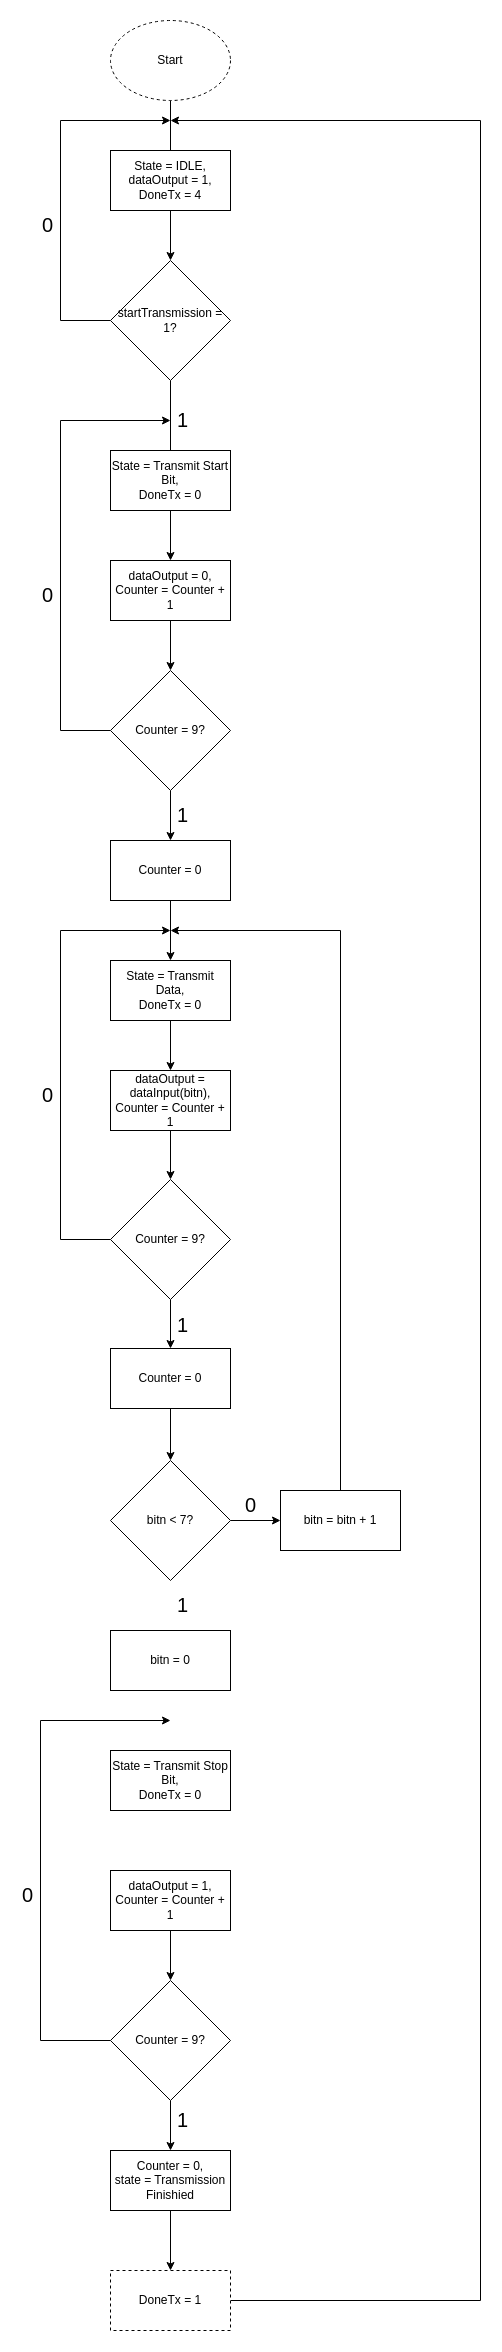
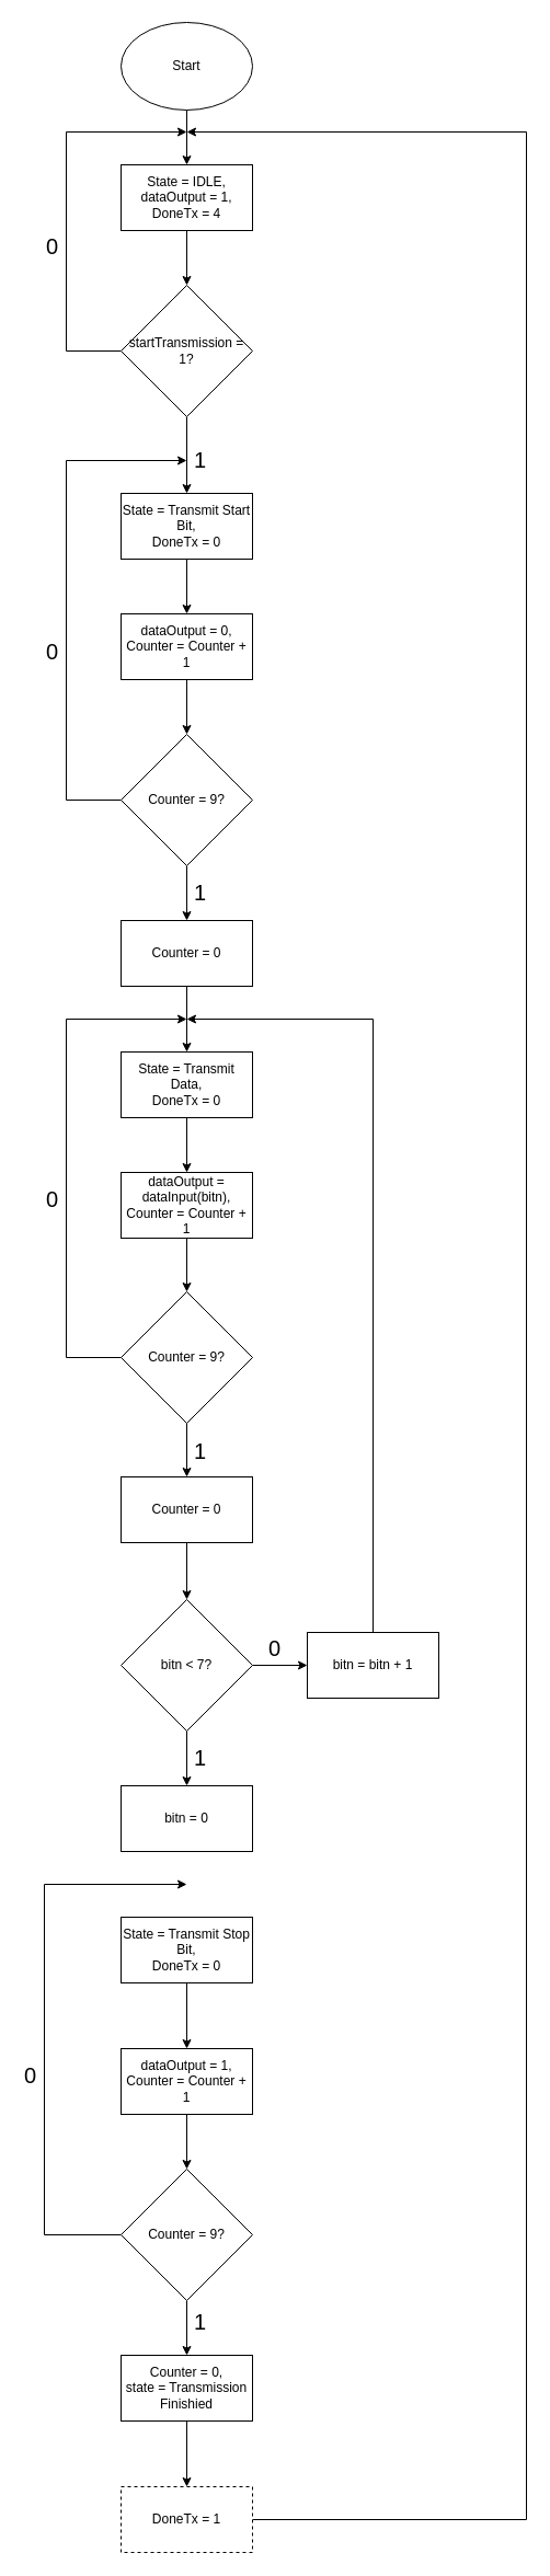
  <mxCell id="0" />
  <mxCell id="1" parent="0" />
- <mxCell id="2" style="edgeStyle=orthogonalEdgeStyle;rounded=0;orthogonalLoop=1;jettySize=auto;html=1;exitX=0.5;exitY=1;exitDx=0;exitDy=0;entryX=0.5;entryY=0;entryDx=0;entryDy=0;endArrow=none;" edge="1" parent="1" source="3" target="5"><mxGeometry relative="1" as="geometry" /></mxCell>
- <mxCell id="3" value="Start" style="ellipse;whiteSpace=wrap;html=1;dashed=1;" vertex="1" parent="1"><mxGeometry x="110" y="20" width="120" height="80" as="geometry" /></mxCell>
+ <mxCell id="2" style="edgeStyle=orthogonalEdgeStyle;rounded=0;orthogonalLoop=1;jettySize=auto;html=1;exitX=0.5;exitY=1;exitDx=0;exitDy=0;entryX=0.5;entryY=0;entryDx=0;entryDy=0;" edge="1" parent="1" source="3" target="5"><mxGeometry relative="1" as="geometry" /></mxCell>
+ <mxCell id="3" value="Start" style="ellipse;whiteSpace=wrap;html=1;" vertex="1" parent="1"><mxGeometry x="110" y="20" width="120" height="80" as="geometry" /></mxCell>
  <mxCell id="4" style="edgeStyle=orthogonalEdgeStyle;rounded=0;orthogonalLoop=1;jettySize=auto;html=1;exitX=0.5;exitY=1;exitDx=0;exitDy=0;entryX=0.5;entryY=0;entryDx=0;entryDy=0;" edge="1" parent="1" source="5" target="8"><mxGeometry relative="1" as="geometry" /></mxCell>
  <mxCell id="5" value="State = IDLE,&lt;br&gt;dataOutput = 1,&lt;br&gt;DoneTx = 4&lt;br&gt;" style="rounded=0;whiteSpace=wrap;html=1;" vertex="1" parent="1"><mxGeometry x="110" y="150" width="120" height="60" as="geometry" /></mxCell>
  <mxCell id="6" style="edgeStyle=orthogonalEdgeStyle;rounded=0;orthogonalLoop=1;jettySize=auto;html=1;exitX=0;exitY=0.5;exitDx=0;exitDy=0;" edge="1" parent="1" source="8"><mxGeometry relative="1" as="geometry"><mxPoint x="170" y="120" as="targetPoint" /><Array as="points"><mxPoint x="60" y="320" /><mxPoint x="60" y="120" /></Array></mxGeometry></mxCell>
- <mxCell id="7" style="edgeStyle=orthogonalEdgeStyle;rounded=0;orthogonalLoop=1;jettySize=auto;html=1;exitX=0.5;exitY=1;exitDx=0;exitDy=0;entryX=0.5;entryY=0;entryDx=0;entryDy=0;endArrow=none;" edge="1" parent="1" source="8" target="10"><mxGeometry relative="1" as="geometry" /></mxCell>
+ <mxCell id="7" style="edgeStyle=orthogonalEdgeStyle;rounded=0;orthogonalLoop=1;jettySize=auto;html=1;exitX=0.5;exitY=1;exitDx=0;exitDy=0;entryX=0.5;entryY=0;entryDx=0;entryDy=0;" edge="1" parent="1" source="8" target="10"><mxGeometry relative="1" as="geometry" /></mxCell>
  <mxCell id="8" value="startTransmission = 1?" style="rhombus;whiteSpace=wrap;html=1;" vertex="1" parent="1"><mxGeometry x="110" y="260" width="120" height="120" as="geometry" /></mxCell>
  <mxCell id="9" style="edgeStyle=orthogonalEdgeStyle;rounded=0;orthogonalLoop=1;jettySize=auto;html=1;exitX=0.5;exitY=1;exitDx=0;exitDy=0;entryX=0.5;entryY=0;entryDx=0;entryDy=0;" edge="1" parent="1" source="10" target="12"><mxGeometry relative="1" as="geometry" /></mxCell>
  <mxCell id="10" value="State = Transmit Start Bit,&lt;br&gt;DoneTx = 0&lt;br&gt;" style="rounded=0;whiteSpace=wrap;html=1;" vertex="1" parent="1"><mxGeometry x="110" y="450" width="120" height="60" as="geometry" /></mxCell>
  <mxCell id="11" style="edgeStyle=orthogonalEdgeStyle;rounded=0;orthogonalLoop=1;jettySize=auto;html=1;exitX=0.5;exitY=1;exitDx=0;exitDy=0;entryX=0.5;entryY=0;entryDx=0;entryDy=0;" edge="1" parent="1" source="12" target="15"><mxGeometry relative="1" as="geometry" /></mxCell>
  <mxCell id="12" value="&lt;span&gt;dataOutput = 0,&lt;br&gt;Counter = Counter + 1&lt;br&gt;&lt;/span&gt;" style="rounded=0;whiteSpace=wrap;html=1;" vertex="1" parent="1"><mxGeometry x="110" y="560" width="120" height="60" as="geometry" /></mxCell>
  <mxCell id="13" style="edgeStyle=orthogonalEdgeStyle;rounded=0;orthogonalLoop=1;jettySize=auto;html=1;exitX=0;exitY=0.5;exitDx=0;exitDy=0;" edge="1" parent="1" source="15"><mxGeometry relative="1" as="geometry"><mxPoint x="170" y="420" as="targetPoint" /><Array as="points"><mxPoint x="60" y="730" /><mxPoint x="60" y="420" /></Array></mxGeometry></mxCell>
  <mxCell id="14" style="edgeStyle=orthogonalEdgeStyle;rounded=0;orthogonalLoop=1;jettySize=auto;html=1;exitX=0.5;exitY=1;exitDx=0;exitDy=0;entryX=0.5;entryY=0;entryDx=0;entryDy=0;" edge="1" parent="1" source="15" target="18"><mxGeometry relative="1" as="geometry" /></mxCell>
  <mxCell id="15" value="Counter = 9?" style="rhombus;whiteSpace=wrap;html=1;" vertex="1" parent="1"><mxGeometry x="110" y="670" width="120" height="120" as="geometry" /></mxCell>
  <mxCell id="16" style="edgeStyle=orthogonalEdgeStyle;rounded=0;orthogonalLoop=1;jettySize=auto;html=1;exitX=0.5;exitY=1;exitDx=0;exitDy=0;entryX=0.5;entryY=0;entryDx=0;entryDy=0;" edge="1" parent="1" source="43" target="20"><mxGeometry relative="1" as="geometry"><mxPoint x="170" y="1100" as="sourcePoint" /></mxGeometry></mxCell>
  <mxCell id="17" value="" style="edgeStyle=orthogonalEdgeStyle;rounded=0;orthogonalLoop=1;jettySize=auto;html=1;" edge="1" parent="1" source="18" target="43"><mxGeometry relative="1" as="geometry" /></mxCell>
  <mxCell id="18" value="Counter = 0&lt;br&gt;" style="rounded=0;whiteSpace=wrap;html=1;" vertex="1" parent="1"><mxGeometry x="110" y="840" width="120" height="60" as="geometry" /></mxCell>
  <mxCell id="19" style="edgeStyle=orthogonalEdgeStyle;rounded=0;orthogonalLoop=1;jettySize=auto;html=1;exitX=0.5;exitY=1;exitDx=0;exitDy=0;entryX=0.5;entryY=0;entryDx=0;entryDy=0;" edge="1" parent="1" source="20" target="23"><mxGeometry relative="1" as="geometry" /></mxCell>
  <mxCell id="20" value="&lt;span&gt;dataOutput = dataInput(bitn),&lt;br&gt;Counter = Counter + 1&lt;br&gt;&lt;/span&gt;" style="rounded=0;whiteSpace=wrap;html=1;" vertex="1" parent="1"><mxGeometry x="110" y="1070" width="120" height="60" as="geometry" /></mxCell>
  <mxCell id="21" style="edgeStyle=orthogonalEdgeStyle;rounded=0;orthogonalLoop=1;jettySize=auto;html=1;exitX=0.5;exitY=1;exitDx=0;exitDy=0;entryX=0.5;entryY=0;entryDx=0;entryDy=0;" edge="1" parent="1" source="23" target="25"><mxGeometry relative="1" as="geometry" /></mxCell>
  <mxCell id="22" style="edgeStyle=orthogonalEdgeStyle;rounded=0;orthogonalLoop=1;jettySize=auto;html=1;exitX=0;exitY=0.5;exitDx=0;exitDy=0;" edge="1" parent="1" source="23"><mxGeometry relative="1" as="geometry"><mxPoint x="170" y="930" as="targetPoint" /><Array as="points"><mxPoint x="60" y="1239" /><mxPoint x="60" y="930" /></Array></mxGeometry></mxCell>
  <mxCell id="23" value="Counter = 9?" style="rhombus;whiteSpace=wrap;html=1;" vertex="1" parent="1"><mxGeometry x="110" y="1179" width="120" height="120" as="geometry" /></mxCell>
  <mxCell id="24" style="edgeStyle=orthogonalEdgeStyle;rounded=0;orthogonalLoop=1;jettySize=auto;html=1;exitX=0.5;exitY=1;exitDx=0;exitDy=0;entryX=0.5;entryY=0;entryDx=0;entryDy=0;" edge="1" parent="1" source="25" target="28"><mxGeometry relative="1" as="geometry" /></mxCell>
  <mxCell id="25" value="Counter = 0" style="rounded=0;whiteSpace=wrap;html=1;" vertex="1" parent="1"><mxGeometry x="110" y="1348" width="120" height="60" as="geometry" /></mxCell>
+ <mxCell id="26" style="edgeStyle=orthogonalEdgeStyle;rounded=0;orthogonalLoop=1;jettySize=auto;html=1;exitX=0.5;exitY=1;exitDx=0;exitDy=0;entryX=0.5;entryY=0;entryDx=0;entryDy=0;" edge="1" parent="1" source="28" target="31"><mxGeometry relative="1" as="geometry" /></mxCell>
  <mxCell id="27" style="edgeStyle=orthogonalEdgeStyle;rounded=0;orthogonalLoop=1;jettySize=auto;html=1;exitX=1;exitY=0.5;exitDx=0;exitDy=0;entryX=0;entryY=0.5;entryDx=0;entryDy=0;" edge="1" parent="1" source="28" target="30"><mxGeometry relative="1" as="geometry" /></mxCell>
  <mxCell id="28" value="bitn &amp;lt; 7?" style="rhombus;whiteSpace=wrap;html=1;" vertex="1" parent="1"><mxGeometry x="110" y="1460" width="120" height="120" as="geometry" /></mxCell>
  <mxCell id="29" style="edgeStyle=orthogonalEdgeStyle;rounded=0;orthogonalLoop=1;jettySize=auto;html=1;exitX=0.5;exitY=0;exitDx=0;exitDy=0;" edge="1" parent="1" source="30"><mxGeometry relative="1" as="geometry"><mxPoint x="170" y="930" as="targetPoint" /><Array as="points"><mxPoint x="340" y="930" /></Array></mxGeometry></mxCell>
  <mxCell id="30" value="bitn = bitn + 1" style="rounded=0;whiteSpace=wrap;html=1;" vertex="1" parent="1"><mxGeometry x="280" y="1490" width="120" height="60" as="geometry" /></mxCell>
  <mxCell id="31" value="bitn = 0&lt;br&gt;" style="rounded=0;whiteSpace=wrap;html=1;" vertex="1" parent="1"><mxGeometry x="110" y="1630" width="120" height="60" as="geometry" /></mxCell>
  <mxCell id="32" value="" style="edgeStyle=orthogonalEdgeStyle;rounded=0;orthogonalLoop=1;jettySize=auto;html=1;" edge="1" parent="1" source="33" target="36"><mxGeometry relative="1" as="geometry" /></mxCell>
  <mxCell id="33" value="&lt;span&gt;dataOutput = 1,&lt;br&gt;Counter = Counter + 1&lt;br&gt;&lt;/span&gt;" style="rounded=0;whiteSpace=wrap;html=1;" vertex="1" parent="1"><mxGeometry x="110" y="1870" width="120" height="60" as="geometry" /></mxCell>
  <mxCell id="34" style="edgeStyle=orthogonalEdgeStyle;rounded=0;orthogonalLoop=1;jettySize=auto;html=1;exitX=0.5;exitY=1;exitDx=0;exitDy=0;entryX=0.5;entryY=0;entryDx=0;entryDy=0;" edge="1" parent="1" source="36" target="38"><mxGeometry relative="1" as="geometry" /></mxCell>
  <mxCell id="35" style="edgeStyle=orthogonalEdgeStyle;rounded=0;orthogonalLoop=1;jettySize=auto;html=1;exitX=0;exitY=0.5;exitDx=0;exitDy=0;" edge="1" parent="1" source="36"><mxGeometry relative="1" as="geometry"><mxPoint x="170" y="1720" as="targetPoint" /><Array as="points"><mxPoint x="40" y="2040" /><mxPoint x="40" y="1720" /></Array></mxGeometry></mxCell>
  <mxCell id="36" value="Counter = 9?" style="rhombus;whiteSpace=wrap;html=1;" vertex="1" parent="1"><mxGeometry x="110" y="1980" width="120" height="120" as="geometry" /></mxCell>
  <mxCell id="37" style="edgeStyle=orthogonalEdgeStyle;rounded=0;orthogonalLoop=1;jettySize=auto;html=1;exitX=0.5;exitY=1;exitDx=0;exitDy=0;entryX=0.5;entryY=0;entryDx=0;entryDy=0;" edge="1" parent="1" source="38" target="40"><mxGeometry relative="1" as="geometry" /></mxCell>
  <mxCell id="38" value="Counter = 0,&lt;br&gt;state = Transmission Finishied&lt;br&gt;" style="rounded=0;whiteSpace=wrap;html=1;" vertex="1" parent="1"><mxGeometry x="110" y="2150" width="120" height="60" as="geometry" /></mxCell>
  <mxCell id="39" style="edgeStyle=orthogonalEdgeStyle;rounded=0;orthogonalLoop=1;jettySize=auto;html=1;exitX=1;exitY=0.5;exitDx=0;exitDy=0;" edge="1" parent="1" source="40"><mxGeometry relative="1" as="geometry"><mxPoint x="170" y="120" as="targetPoint" /><Array as="points"><mxPoint x="480" y="2300" /><mxPoint x="480" y="120" /></Array></mxGeometry></mxCell>
  <mxCell id="40" value="DoneTx = 1" style="rounded=0;whiteSpace=wrap;html=1;dashed=1;" vertex="1" parent="1"><mxGeometry x="110" y="2270" width="120" height="60" as="geometry" /></mxCell>
+ <mxCell id="41" value="" style="edgeStyle=orthogonalEdgeStyle;rounded=0;orthogonalLoop=1;jettySize=auto;html=1;" edge="1" parent="1" source="42" target="33"><mxGeometry relative="1" as="geometry" /></mxCell>
  <mxCell id="42" value="State = Transmit Stop Bit,&lt;br&gt;DoneTx = 0&lt;br&gt;" style="rounded=0;whiteSpace=wrap;html=1;" vertex="1" parent="1"><mxGeometry x="110" y="1750" width="120" height="60" as="geometry" /></mxCell>
  <mxCell id="43" value="State = Transmit Data,&lt;br&gt;DoneTx = 0&lt;br&gt;" style="rounded=0;whiteSpace=wrap;html=1;" vertex="1" parent="1"><mxGeometry x="110" y="960" width="120" height="60" as="geometry" /></mxCell>
  <mxCell id="44" value="&lt;font style=&quot;font-size: 20px&quot;&gt;1&lt;/font&gt;" style="text;html=1;resizable=0;points=[];autosize=1;align=left;verticalAlign=top;spacingTop=-4;" vertex="1" parent="1"><mxGeometry x="175" y="800" width="30" height="20" as="geometry" /></mxCell>
  <mxCell id="45" value="&lt;font style=&quot;font-size: 20px&quot;&gt;1&lt;/font&gt;" style="text;html=1;resizable=0;points=[];autosize=1;align=left;verticalAlign=top;spacingTop=-4;" vertex="1" parent="1"><mxGeometry x="175" y="1310" width="30" height="20" as="geometry" /></mxCell>
  <mxCell id="46" value="&lt;font style=&quot;font-size: 20px&quot;&gt;1&lt;/font&gt;" style="text;html=1;resizable=0;points=[];autosize=1;align=left;verticalAlign=top;spacingTop=-4;" vertex="1" parent="1"><mxGeometry x="175" y="1590" width="30" height="20" as="geometry" /></mxCell>
  <mxCell id="47" value="&lt;font style=&quot;font-size: 20px&quot;&gt;1&lt;/font&gt;" style="text;html=1;resizable=0;points=[];autosize=1;align=left;verticalAlign=top;spacingTop=-4;" vertex="1" parent="1"><mxGeometry x="175" y="2105" width="30" height="20" as="geometry" /></mxCell>
  <mxCell id="48" value="&lt;font style=&quot;font-size: 20px&quot;&gt;1&lt;/font&gt;" style="text;html=1;resizable=0;points=[];autosize=1;align=left;verticalAlign=top;spacingTop=-4;" vertex="1" parent="1"><mxGeometry x="175" y="405" width="30" height="20" as="geometry" /></mxCell>
  <mxCell id="49" value="&lt;font style=&quot;font-size: 20px&quot;&gt;0&lt;/font&gt;" style="text;html=1;resizable=0;points=[];autosize=1;align=left;verticalAlign=top;spacingTop=-4;" vertex="1" parent="1"><mxGeometry x="40" y="580" width="30" height="20" as="geometry" /></mxCell>
  <mxCell id="50" value="&lt;font style=&quot;font-size: 20px&quot;&gt;0&lt;/font&gt;" style="text;html=1;resizable=0;points=[];autosize=1;align=left;verticalAlign=top;spacingTop=-4;" vertex="1" parent="1"><mxGeometry x="40" y="210" width="30" height="20" as="geometry" /></mxCell>
  <mxCell id="51" value="&lt;font style=&quot;font-size: 20px&quot;&gt;0&lt;/font&gt;" style="text;html=1;resizable=0;points=[];autosize=1;align=left;verticalAlign=top;spacingTop=-4;" vertex="1" parent="1"><mxGeometry x="40" y="1080" width="30" height="20" as="geometry" /></mxCell>
  <mxCell id="52" value="&lt;font style=&quot;font-size: 20px&quot;&gt;0&lt;/font&gt;" style="text;html=1;resizable=0;points=[];autosize=1;align=left;verticalAlign=top;spacingTop=-4;" vertex="1" parent="1"><mxGeometry x="243" y="1490" width="30" height="20" as="geometry" /></mxCell>
  <mxCell id="53" value="&lt;font style=&quot;font-size: 20px&quot;&gt;0&lt;/font&gt;" style="text;html=1;resizable=0;points=[];autosize=1;align=left;verticalAlign=top;spacingTop=-4;" vertex="1" parent="1"><mxGeometry x="20" y="1880" width="30" height="20" as="geometry" /></mxCell>
